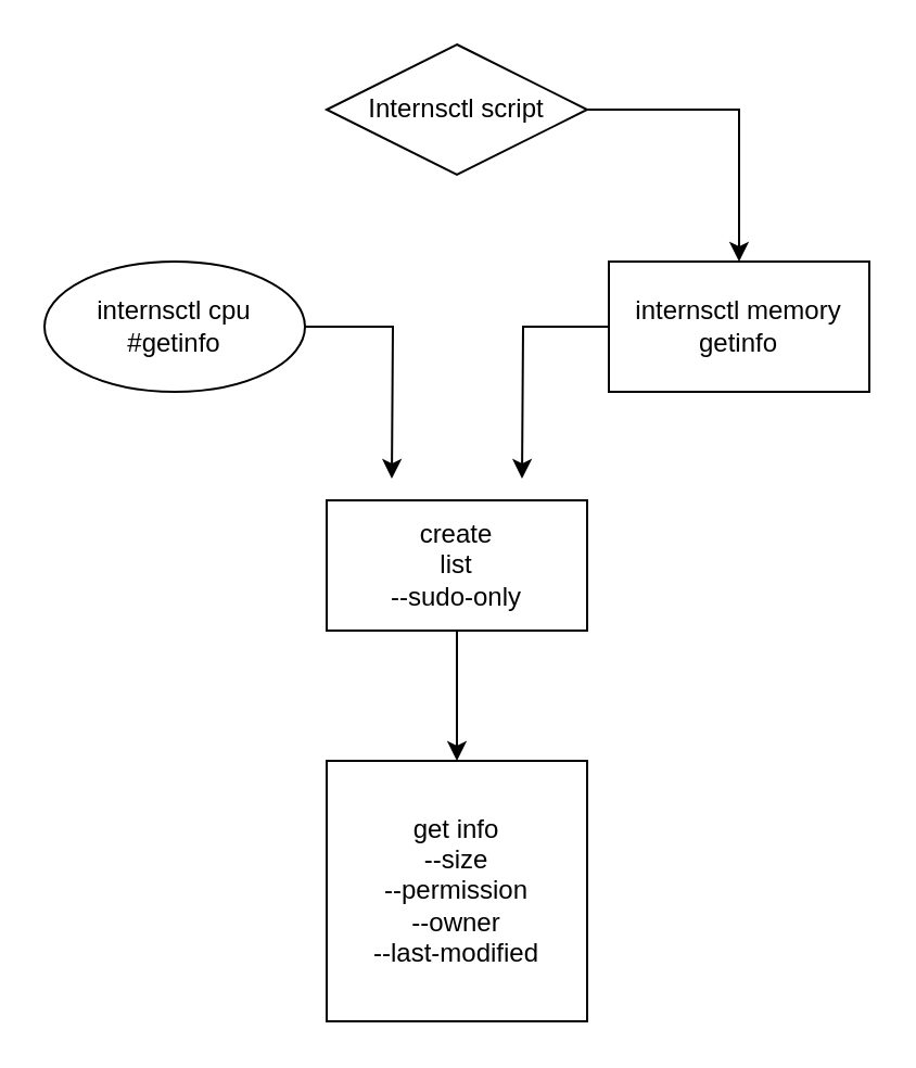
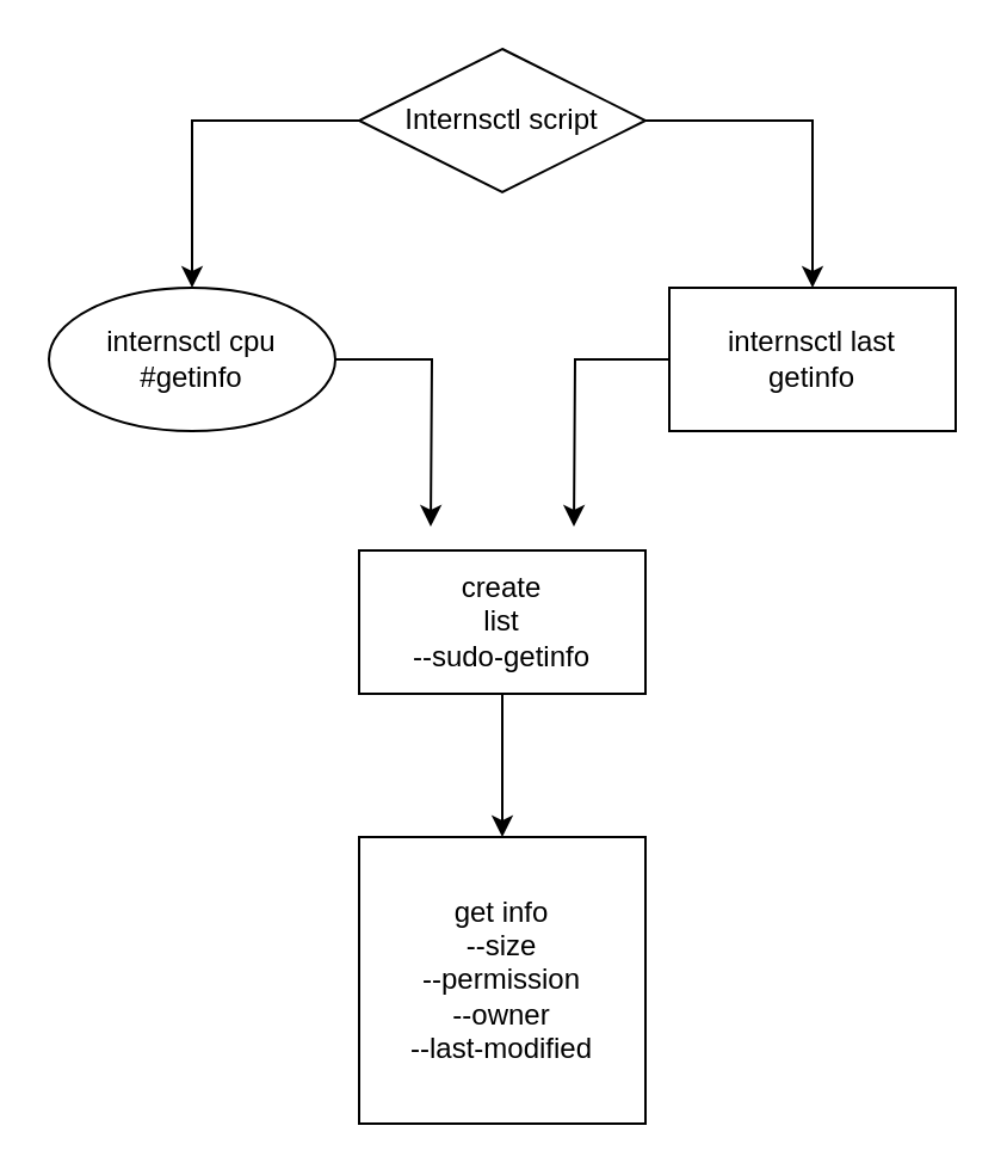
  <mxCell id="0" />
  <mxCell id="1" parent="0" />
  <mxCell id="2" style="edgeStyle=orthogonalEdgeStyle;rounded=0;orthogonalLoop=1;jettySize=auto;html=1;" edge="1" parent="1" source="3"><mxGeometry relative="1" as="geometry"><mxPoint x="240" y="220" as="targetPoint" /></mxGeometry></mxCell>
- <mxCell id="3" value="internsctl memory&lt;br&gt;getinfo " style="rounded=0;whiteSpace=wrap;html=1;" parent="1" vertex="1"><mxGeometry x="280" y="120" width="120" height="60" as="geometry" /></mxCell>
+ <mxCell id="3" value="internsctl last&lt;br&gt;getinfo " style="rounded=0;whiteSpace=wrap;html=1;" parent="1" vertex="1"><mxGeometry x="280" y="120" width="120" height="60" as="geometry" /></mxCell>
  <mxCell id="4" value="" style="edgeStyle=orthogonalEdgeStyle;rounded=0;orthogonalLoop=1;jettySize=auto;html=1;" edge="1" parent="1" source="6" target="3"><mxGeometry relative="1" as="geometry" /></mxCell>
+ <mxCell id="5" style="edgeStyle=orthogonalEdgeStyle;rounded=0;orthogonalLoop=1;jettySize=auto;html=1;entryX=0.5;entryY=0;entryDx=0;entryDy=0;" edge="1" parent="1" source="6" target="8"><mxGeometry relative="1" as="geometry" /></mxCell>
  <mxCell id="6" value="Internsctl script" style="rhombus;whiteSpace=wrap;html=1;" parent="1" vertex="1"><mxGeometry x="150" y="20" width="120" height="60" as="geometry" /></mxCell>
  <mxCell id="7" style="edgeStyle=orthogonalEdgeStyle;rounded=0;orthogonalLoop=1;jettySize=auto;html=1;" edge="1" parent="1" source="8"><mxGeometry relative="1" as="geometry"><mxPoint x="180" y="220" as="targetPoint" /></mxGeometry></mxCell>
  <mxCell id="8" value="internsctl cpu &lt;br&gt;#getinfo " style="ellipse;whiteSpace=wrap;html=1;" vertex="1" parent="1"><mxGeometry x="20" y="120" width="120" height="60" as="geometry" /></mxCell>
  <mxCell id="9" style="edgeStyle=orthogonalEdgeStyle;rounded=0;orthogonalLoop=1;jettySize=auto;html=1;" edge="1" parent="1" source="10"><mxGeometry relative="1" as="geometry"><mxPoint x="210" y="350" as="targetPoint" /></mxGeometry></mxCell>
- <mxCell id="10" value="create&lt;br&gt;list&lt;br&gt;--sudo-only" style="rounded=0;whiteSpace=wrap;html=1;" vertex="1" parent="1"><mxGeometry x="150" y="230" width="120" height="60" as="geometry" /></mxCell>
+ <mxCell id="10" value="create&lt;br&gt;list&lt;br&gt;--sudo-getinfo" style="rounded=0;whiteSpace=wrap;html=1;" vertex="1" parent="1"><mxGeometry x="150" y="230" width="120" height="60" as="geometry" /></mxCell>
  <mxCell id="11" value="get info&lt;br&gt;--size&lt;br&gt;--permission&lt;br&gt;--owner&lt;br&gt;--last-modified" style="whiteSpace=wrap;html=1;aspect=fixed;" vertex="1" parent="1"><mxGeometry x="150" y="350" width="120" height="120" as="geometry" /></mxCell>
